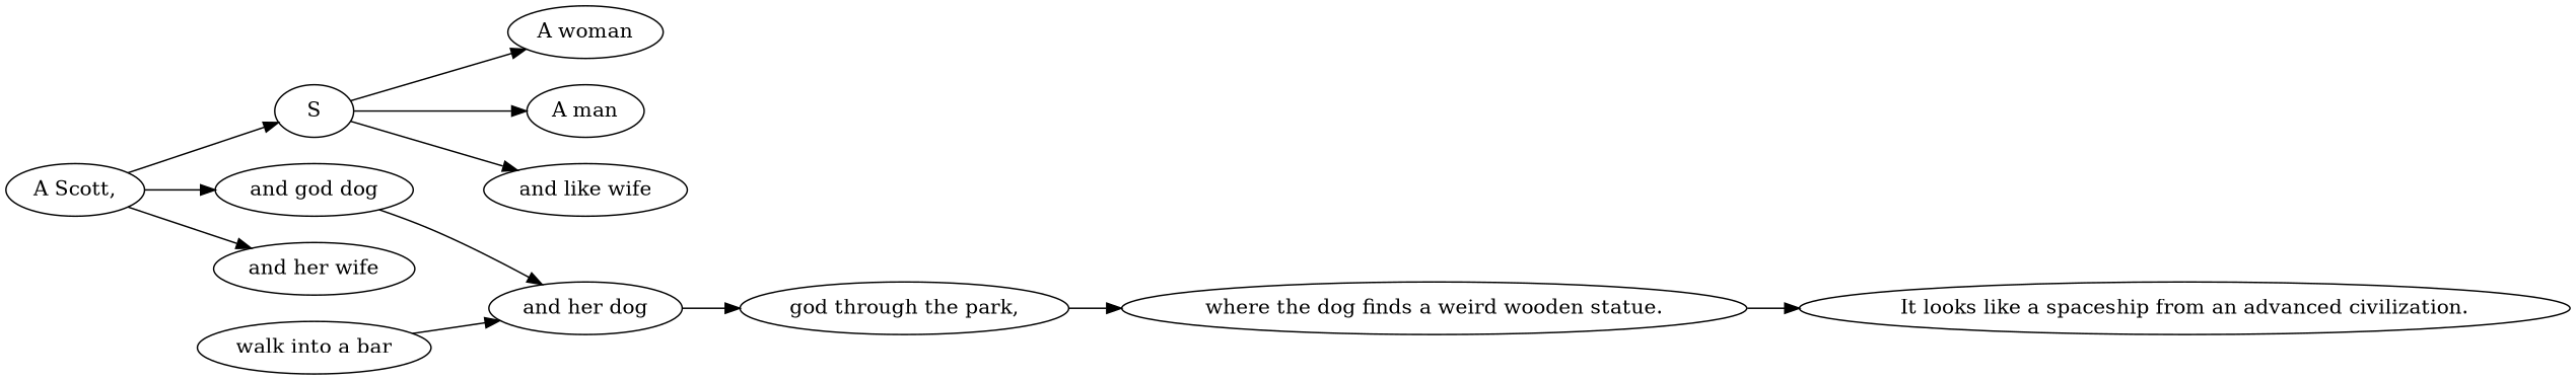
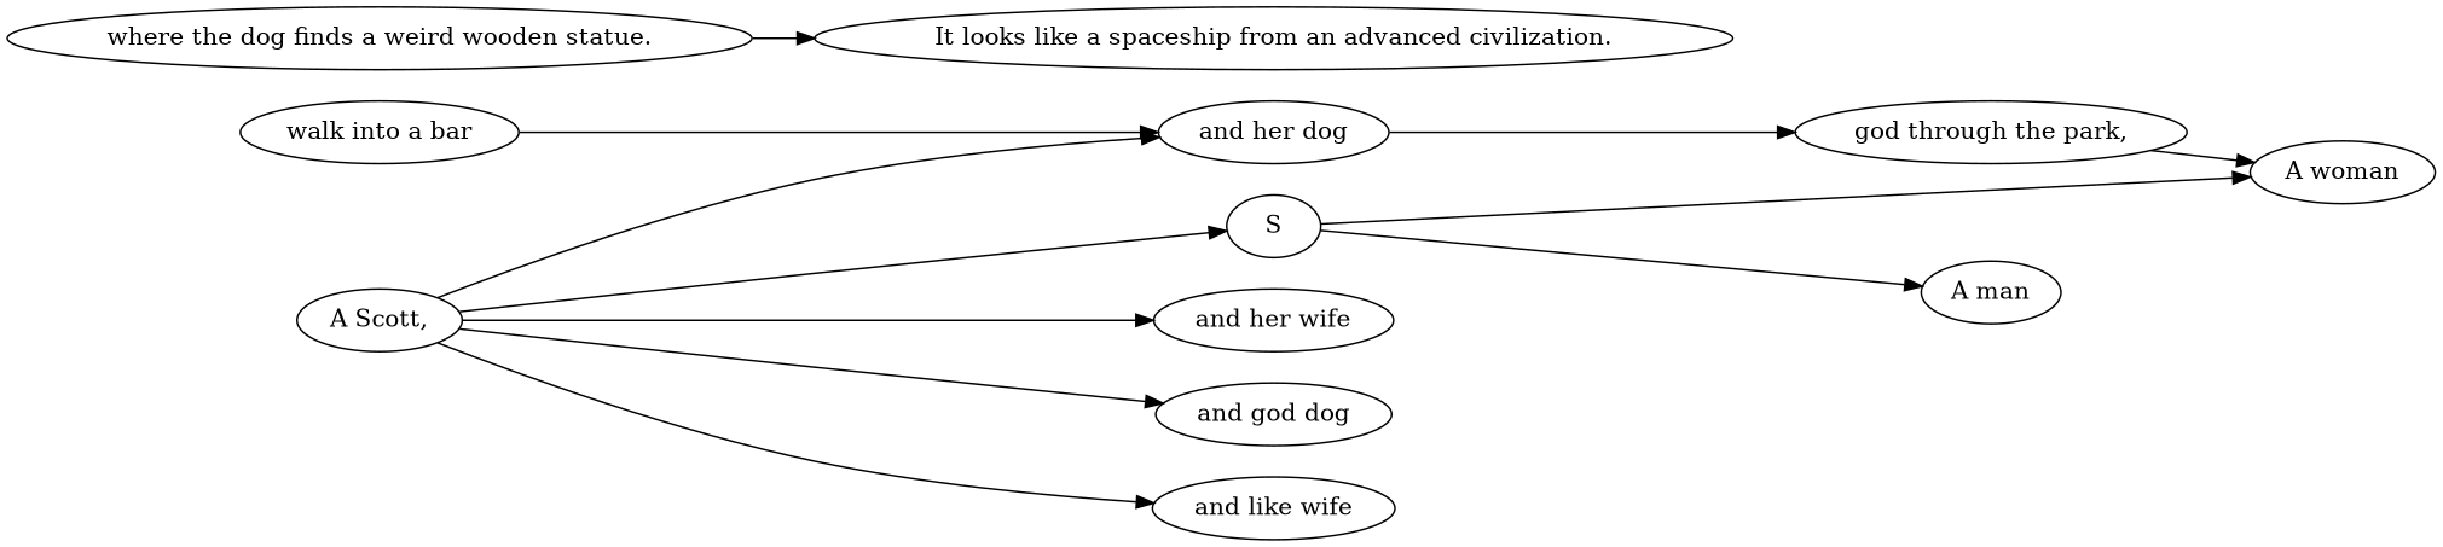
  digraph {
    rankdir=LR
    S
    "A woman"
    "A man"
    "A Scott,"
    "and her dog"
    n6 [label="and god dog"]
    n7 [label="and like wife"]
    "and her wife"
    n9 [label="god through the park,"]
    "walk into a bar"
    "where the dog finds a weird wooden statue."
    "It looks like a spaceship from an advanced civilization."
    S -> "A woman"
    S -> "A man"
    "A Scott," -> S
-   n6 -> "and her dog"
+   "A Scott," -> "and her dog"
    "A Scott," -> n6
-   S -> n7
+   "A Scott," -> n7
    "A Scott," -> "and her wife"
    "and her dog" -> n9
-   n9 -> "where the dog finds a weird wooden statue."
+   n9 -> "A woman"
    "walk into a bar" -> "and her dog"
    "where the dog finds a weird wooden statue." -> "It looks like a spaceship from an advanced civilization."
  }
